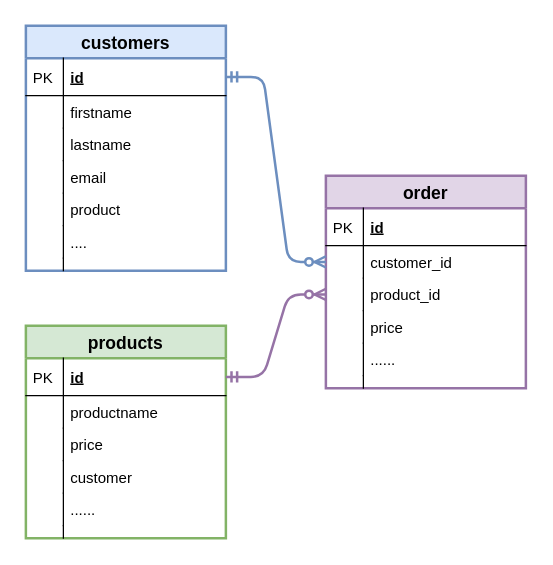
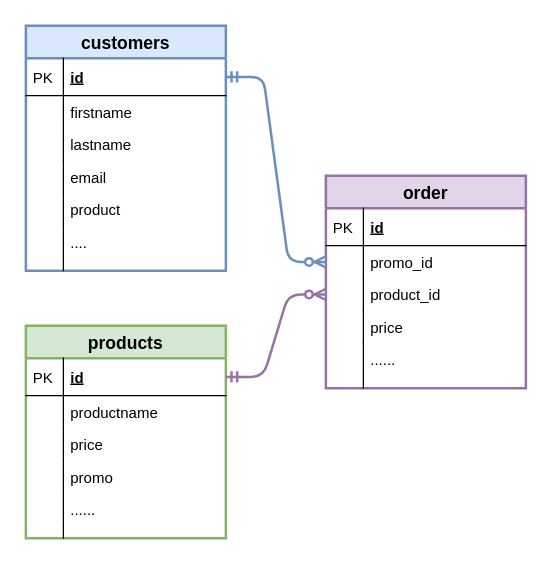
  <mxCell id="0" />
  <mxCell id="1" parent="0" />
  <mxCell id="2" value="customers" style="swimlane;fontStyle=1;childLayout=stackLayout;horizontal=1;startSize=26;fillColor=#dae8fc;horizontalStack=0;resizeParent=1;resizeParentMax=0;resizeLast=0;collapsible=1;marginBottom=0;swimlaneFillColor=#ffffff;align=center;fontSize=14;strokeWidth=2;strokeColor=#6c8ebf;" vertex="1" parent="1"><mxGeometry x="20" y="20" width="160" height="196" as="geometry" /></mxCell>
  <mxCell id="3" value="id" style="shape=partialRectangle;top=0;left=0;right=0;bottom=1;align=left;verticalAlign=middle;fillColor=none;spacingLeft=34;spacingRight=4;overflow=hidden;rotatable=0;points=[[0,0.5],[1,0.5]];portConstraint=eastwest;dropTarget=0;fontStyle=5;fontSize=12;" vertex="1" parent="2"><mxGeometry y="26" width="160" height="30" as="geometry" /></mxCell>
  <mxCell id="4" value="PK" style="shape=partialRectangle;top=0;left=0;bottom=0;fillColor=none;align=left;verticalAlign=middle;spacingLeft=4;spacingRight=4;overflow=hidden;rotatable=0;points=[];portConstraint=eastwest;part=1;fontSize=12;" vertex="1" connectable="0" parent="3"><mxGeometry width="30" height="30" as="geometry" /></mxCell>
  <mxCell id="5" value="firstname" style="shape=partialRectangle;top=0;left=0;right=0;bottom=0;align=left;verticalAlign=top;fillColor=none;spacingLeft=34;spacingRight=4;overflow=hidden;rotatable=0;points=[[0,0.5],[1,0.5]];portConstraint=eastwest;dropTarget=0;fontSize=12;" vertex="1" parent="2"><mxGeometry y="56" width="160" height="26" as="geometry" /></mxCell>
  <mxCell id="6" value="" style="shape=partialRectangle;top=0;left=0;bottom=0;fillColor=none;align=left;verticalAlign=top;spacingLeft=4;spacingRight=4;overflow=hidden;rotatable=0;points=[];portConstraint=eastwest;part=1;fontSize=12;" vertex="1" connectable="0" parent="5"><mxGeometry width="30" height="26" as="geometry" /></mxCell>
  <mxCell id="7" value="lastname" style="shape=partialRectangle;top=0;left=0;right=0;bottom=0;align=left;verticalAlign=top;fillColor=none;spacingLeft=34;spacingRight=4;overflow=hidden;rotatable=0;points=[[0,0.5],[1,0.5]];portConstraint=eastwest;dropTarget=0;fontSize=12;" vertex="1" parent="2"><mxGeometry y="82" width="160" height="26" as="geometry" /></mxCell>
  <mxCell id="8" value="" style="shape=partialRectangle;top=0;left=0;bottom=0;fillColor=none;align=left;verticalAlign=top;spacingLeft=4;spacingRight=4;overflow=hidden;rotatable=0;points=[];portConstraint=eastwest;part=1;fontSize=12;" vertex="1" connectable="0" parent="7"><mxGeometry width="30" height="26" as="geometry" /></mxCell>
  <mxCell id="9" value="email" style="shape=partialRectangle;top=0;left=0;right=0;bottom=0;align=left;verticalAlign=top;fillColor=none;spacingLeft=34;spacingRight=4;overflow=hidden;rotatable=0;points=[[0,0.5],[1,0.5]];portConstraint=eastwest;dropTarget=0;fontSize=12;" vertex="1" parent="2"><mxGeometry y="108" width="160" height="26" as="geometry" /></mxCell>
  <mxCell id="10" value="" style="shape=partialRectangle;top=0;left=0;bottom=0;fillColor=none;align=left;verticalAlign=top;spacingLeft=4;spacingRight=4;overflow=hidden;rotatable=0;points=[];portConstraint=eastwest;part=1;fontSize=12;" vertex="1" connectable="0" parent="9"><mxGeometry width="30" height="26" as="geometry" /></mxCell>
  <mxCell id="11" value="product" style="shape=partialRectangle;top=0;left=0;right=0;bottom=0;align=left;verticalAlign=top;fillColor=none;spacingLeft=34;spacingRight=4;overflow=hidden;rotatable=0;points=[[0,0.5],[1,0.5]];portConstraint=eastwest;dropTarget=0;fontSize=12;" vertex="1" parent="2"><mxGeometry y="134" width="160" height="26" as="geometry" /></mxCell>
  <mxCell id="12" value="" style="shape=partialRectangle;top=0;left=0;bottom=0;fillColor=none;align=left;verticalAlign=top;spacingLeft=4;spacingRight=4;overflow=hidden;rotatable=0;points=[];portConstraint=eastwest;part=1;fontSize=12;" vertex="1" connectable="0" parent="11"><mxGeometry width="30" height="26" as="geometry" /></mxCell>
  <mxCell id="13" value="...." style="shape=partialRectangle;top=0;left=0;right=0;bottom=0;align=left;verticalAlign=top;fillColor=none;spacingLeft=34;spacingRight=4;overflow=hidden;rotatable=0;points=[[0,0.5],[1,0.5]];portConstraint=eastwest;dropTarget=0;fontSize=12;" vertex="1" parent="2"><mxGeometry y="160" width="160" height="26" as="geometry" /></mxCell>
  <mxCell id="14" value="" style="shape=partialRectangle;top=0;left=0;bottom=0;fillColor=none;align=left;verticalAlign=top;spacingLeft=4;spacingRight=4;overflow=hidden;rotatable=0;points=[];portConstraint=eastwest;part=1;fontSize=12;" vertex="1" connectable="0" parent="13"><mxGeometry width="30" height="26" as="geometry" /></mxCell>
  <mxCell id="15" value="" style="shape=partialRectangle;top=0;left=0;right=0;bottom=0;align=left;verticalAlign=top;fillColor=none;spacingLeft=34;spacingRight=4;overflow=hidden;rotatable=0;points=[[0,0.5],[1,0.5]];portConstraint=eastwest;dropTarget=0;fontSize=12;" vertex="1" parent="2"><mxGeometry y="186" width="160" height="10" as="geometry" /></mxCell>
  <mxCell id="16" value="" style="shape=partialRectangle;top=0;left=0;bottom=0;fillColor=none;align=left;verticalAlign=top;spacingLeft=4;spacingRight=4;overflow=hidden;rotatable=0;points=[];portConstraint=eastwest;part=1;fontSize=12;" vertex="1" connectable="0" parent="15"><mxGeometry width="30" height="10" as="geometry" /></mxCell>
  <mxCell id="17" value="products" style="swimlane;fontStyle=1;childLayout=stackLayout;horizontal=1;startSize=26;fillColor=#d5e8d4;horizontalStack=0;resizeParent=1;resizeParentMax=0;resizeLast=0;collapsible=1;marginBottom=0;swimlaneFillColor=#ffffff;align=center;fontSize=14;strokeWidth=2;strokeColor=#82b366;" vertex="1" parent="1"><mxGeometry x="20" y="260" width="160" height="170" as="geometry" /></mxCell>
  <mxCell id="18" value="id" style="shape=partialRectangle;top=0;left=0;right=0;bottom=1;align=left;verticalAlign=middle;fillColor=none;spacingLeft=34;spacingRight=4;overflow=hidden;rotatable=0;points=[[0,0.5],[1,0.5]];portConstraint=eastwest;dropTarget=0;fontStyle=5;fontSize=12;" vertex="1" parent="17"><mxGeometry y="26" width="160" height="30" as="geometry" /></mxCell>
  <mxCell id="19" value="PK" style="shape=partialRectangle;top=0;left=0;bottom=0;fillColor=none;align=left;verticalAlign=middle;spacingLeft=4;spacingRight=4;overflow=hidden;rotatable=0;points=[];portConstraint=eastwest;part=1;fontSize=12;" vertex="1" connectable="0" parent="18"><mxGeometry width="30" height="30" as="geometry" /></mxCell>
  <mxCell id="20" value="productname" style="shape=partialRectangle;top=0;left=0;right=0;bottom=0;align=left;verticalAlign=top;fillColor=none;spacingLeft=34;spacingRight=4;overflow=hidden;rotatable=0;points=[[0,0.5],[1,0.5]];portConstraint=eastwest;dropTarget=0;fontSize=12;" vertex="1" parent="17"><mxGeometry y="56" width="160" height="26" as="geometry" /></mxCell>
  <mxCell id="21" value="" style="shape=partialRectangle;top=0;left=0;bottom=0;fillColor=none;align=left;verticalAlign=top;spacingLeft=4;spacingRight=4;overflow=hidden;rotatable=0;points=[];portConstraint=eastwest;part=1;fontSize=12;" vertex="1" connectable="0" parent="20"><mxGeometry width="30" height="26" as="geometry" /></mxCell>
  <mxCell id="22" value="price" style="shape=partialRectangle;top=0;left=0;right=0;bottom=0;align=left;verticalAlign=top;fillColor=none;spacingLeft=34;spacingRight=4;overflow=hidden;rotatable=0;points=[[0,0.5],[1,0.5]];portConstraint=eastwest;dropTarget=0;fontSize=12;" vertex="1" parent="17"><mxGeometry y="82" width="160" height="26" as="geometry" /></mxCell>
  <mxCell id="23" value="" style="shape=partialRectangle;top=0;left=0;bottom=0;fillColor=none;align=left;verticalAlign=top;spacingLeft=4;spacingRight=4;overflow=hidden;rotatable=0;points=[];portConstraint=eastwest;part=1;fontSize=12;" vertex="1" connectable="0" parent="22"><mxGeometry width="30" height="26" as="geometry" /></mxCell>
- <mxCell id="24" value="customer" style="shape=partialRectangle;top=0;left=0;right=0;bottom=0;align=left;verticalAlign=top;fillColor=none;spacingLeft=34;spacingRight=4;overflow=hidden;rotatable=0;points=[[0,0.5],[1,0.5]];portConstraint=eastwest;dropTarget=0;fontSize=12;" vertex="1" parent="17"><mxGeometry y="108" width="160" height="26" as="geometry" /></mxCell>
+ <mxCell id="24" value="promo" style="shape=partialRectangle;top=0;left=0;right=0;bottom=0;align=left;verticalAlign=top;fillColor=none;spacingLeft=34;spacingRight=4;overflow=hidden;rotatable=0;points=[[0,0.5],[1,0.5]];portConstraint=eastwest;dropTarget=0;fontSize=12;" vertex="1" parent="17"><mxGeometry y="108" width="160" height="26" as="geometry" /></mxCell>
  <mxCell id="25" value="" style="shape=partialRectangle;top=0;left=0;bottom=0;fillColor=none;align=left;verticalAlign=top;spacingLeft=4;spacingRight=4;overflow=hidden;rotatable=0;points=[];portConstraint=eastwest;part=1;fontSize=12;" vertex="1" connectable="0" parent="24"><mxGeometry width="30" height="26" as="geometry" /></mxCell>
  <mxCell id="26" value="......" style="shape=partialRectangle;top=0;left=0;right=0;bottom=0;align=left;verticalAlign=top;fillColor=none;spacingLeft=34;spacingRight=4;overflow=hidden;rotatable=0;points=[[0,0.5],[1,0.5]];portConstraint=eastwest;dropTarget=0;fontSize=12;" vertex="1" parent="17"><mxGeometry y="134" width="160" height="26" as="geometry" /></mxCell>
  <mxCell id="27" value="" style="shape=partialRectangle;top=0;left=0;bottom=0;fillColor=none;align=left;verticalAlign=top;spacingLeft=4;spacingRight=4;overflow=hidden;rotatable=0;points=[];portConstraint=eastwest;part=1;fontSize=12;" vertex="1" connectable="0" parent="26"><mxGeometry width="30" height="26" as="geometry" /></mxCell>
  <mxCell id="28" value="" style="shape=partialRectangle;top=0;left=0;right=0;bottom=0;align=left;verticalAlign=top;fillColor=none;spacingLeft=34;spacingRight=4;overflow=hidden;rotatable=0;points=[[0,0.5],[1,0.5]];portConstraint=eastwest;dropTarget=0;fontSize=12;" vertex="1" parent="17"><mxGeometry y="160" width="160" height="10" as="geometry" /></mxCell>
  <mxCell id="29" value="" style="shape=partialRectangle;top=0;left=0;bottom=0;fillColor=none;align=left;verticalAlign=top;spacingLeft=4;spacingRight=4;overflow=hidden;rotatable=0;points=[];portConstraint=eastwest;part=1;fontSize=12;" vertex="1" connectable="0" parent="28"><mxGeometry width="30" height="10" as="geometry" /></mxCell>
  <mxCell id="30" value="order" style="swimlane;fontStyle=1;childLayout=stackLayout;horizontal=1;startSize=26;fillColor=#e1d5e7;horizontalStack=0;resizeParent=1;resizeParentMax=0;resizeLast=0;collapsible=1;marginBottom=0;swimlaneFillColor=#ffffff;align=center;fontSize=14;strokeWidth=2;strokeColor=#9673a6;" vertex="1" parent="1"><mxGeometry x="260" y="140" width="160" height="170" as="geometry" /></mxCell>
  <mxCell id="31" value="id" style="shape=partialRectangle;top=0;left=0;right=0;bottom=1;align=left;verticalAlign=middle;fillColor=none;spacingLeft=34;spacingRight=4;overflow=hidden;rotatable=0;points=[[0,0.5],[1,0.5]];portConstraint=eastwest;dropTarget=0;fontStyle=5;fontSize=12;" vertex="1" parent="30"><mxGeometry y="26" width="160" height="30" as="geometry" /></mxCell>
  <mxCell id="32" value="PK" style="shape=partialRectangle;top=0;left=0;bottom=0;fillColor=none;align=left;verticalAlign=middle;spacingLeft=4;spacingRight=4;overflow=hidden;rotatable=0;points=[];portConstraint=eastwest;part=1;fontSize=12;" vertex="1" connectable="0" parent="31"><mxGeometry width="30" height="30" as="geometry" /></mxCell>
- <mxCell id="33" value="customer_id" style="shape=partialRectangle;top=0;left=0;right=0;bottom=0;align=left;verticalAlign=top;fillColor=none;spacingLeft=34;spacingRight=4;overflow=hidden;rotatable=0;points=[[0,0.5],[1,0.5]];portConstraint=eastwest;dropTarget=0;fontSize=12;" vertex="1" parent="30"><mxGeometry y="56" width="160" height="26" as="geometry" /></mxCell>
+ <mxCell id="33" value="promo_id" style="shape=partialRectangle;top=0;left=0;right=0;bottom=0;align=left;verticalAlign=top;fillColor=none;spacingLeft=34;spacingRight=4;overflow=hidden;rotatable=0;points=[[0,0.5],[1,0.5]];portConstraint=eastwest;dropTarget=0;fontSize=12;" vertex="1" parent="30"><mxGeometry y="56" width="160" height="26" as="geometry" /></mxCell>
  <mxCell id="34" value="" style="shape=partialRectangle;top=0;left=0;bottom=0;fillColor=none;align=left;verticalAlign=top;spacingLeft=4;spacingRight=4;overflow=hidden;rotatable=0;points=[];portConstraint=eastwest;part=1;fontSize=12;" vertex="1" connectable="0" parent="33"><mxGeometry width="30" height="26" as="geometry" /></mxCell>
  <mxCell id="35" value="product_id" style="shape=partialRectangle;top=0;left=0;right=0;bottom=0;align=left;verticalAlign=top;fillColor=none;spacingLeft=34;spacingRight=4;overflow=hidden;rotatable=0;points=[[0,0.5],[1,0.5]];portConstraint=eastwest;dropTarget=0;fontSize=12;" vertex="1" parent="30"><mxGeometry y="82" width="160" height="26" as="geometry" /></mxCell>
  <mxCell id="36" value="" style="shape=partialRectangle;top=0;left=0;bottom=0;fillColor=none;align=left;verticalAlign=top;spacingLeft=4;spacingRight=4;overflow=hidden;rotatable=0;points=[];portConstraint=eastwest;part=1;fontSize=12;" vertex="1" connectable="0" parent="35"><mxGeometry width="30" height="26" as="geometry" /></mxCell>
  <mxCell id="37" value="price" style="shape=partialRectangle;top=0;left=0;right=0;bottom=0;align=left;verticalAlign=top;fillColor=none;spacingLeft=34;spacingRight=4;overflow=hidden;rotatable=0;points=[[0,0.5],[1,0.5]];portConstraint=eastwest;dropTarget=0;fontSize=12;" vertex="1" parent="30"><mxGeometry y="108" width="160" height="26" as="geometry" /></mxCell>
  <mxCell id="38" value="" style="shape=partialRectangle;top=0;left=0;bottom=0;fillColor=none;align=left;verticalAlign=top;spacingLeft=4;spacingRight=4;overflow=hidden;rotatable=0;points=[];portConstraint=eastwest;part=1;fontSize=12;" vertex="1" connectable="0" parent="37"><mxGeometry width="30" height="26" as="geometry" /></mxCell>
  <mxCell id="39" value="......" style="shape=partialRectangle;top=0;left=0;right=0;bottom=0;align=left;verticalAlign=top;fillColor=none;spacingLeft=34;spacingRight=4;overflow=hidden;rotatable=0;points=[[0,0.5],[1,0.5]];portConstraint=eastwest;dropTarget=0;fontSize=12;" vertex="1" parent="30"><mxGeometry y="134" width="160" height="26" as="geometry" /></mxCell>
  <mxCell id="40" value="" style="shape=partialRectangle;top=0;left=0;bottom=0;fillColor=none;align=left;verticalAlign=top;spacingLeft=4;spacingRight=4;overflow=hidden;rotatable=0;points=[];portConstraint=eastwest;part=1;fontSize=12;" vertex="1" connectable="0" parent="39"><mxGeometry width="30" height="26" as="geometry" /></mxCell>
  <mxCell id="41" value="" style="shape=partialRectangle;top=0;left=0;right=0;bottom=0;align=left;verticalAlign=top;fillColor=none;spacingLeft=34;spacingRight=4;overflow=hidden;rotatable=0;points=[[0,0.5],[1,0.5]];portConstraint=eastwest;dropTarget=0;fontSize=12;" vertex="1" parent="30"><mxGeometry y="160" width="160" height="10" as="geometry" /></mxCell>
  <mxCell id="42" value="" style="shape=partialRectangle;top=0;left=0;bottom=0;fillColor=none;align=left;verticalAlign=top;spacingLeft=4;spacingRight=4;overflow=hidden;rotatable=0;points=[];portConstraint=eastwest;part=1;fontSize=12;" vertex="1" connectable="0" parent="41"><mxGeometry width="30" height="10" as="geometry" /></mxCell>
  <mxCell id="43" value="" style="edgeStyle=entityRelationEdgeStyle;fontSize=12;html=1;endArrow=ERzeroToMany;startArrow=ERmandOne;entryX=0;entryY=0.5;entryDx=0;entryDy=0;exitX=1;exitY=0.5;exitDx=0;exitDy=0;strokeWidth=2;fillColor=#dae8fc;strokeColor=#6c8ebf;endFill=1;" edge="1" parent="1" source="3" target="33"><mxGeometry width="100" height="100" relative="1" as="geometry"><mxPoint x="20" y="550" as="sourcePoint" /><mxPoint x="120" y="450" as="targetPoint" /></mxGeometry></mxCell>
  <mxCell id="44" value="" style="edgeStyle=entityRelationEdgeStyle;fontSize=12;html=1;endArrow=ERzeroToMany;startArrow=ERmandOne;entryX=0;entryY=0.5;entryDx=0;entryDy=0;exitX=1;exitY=0.5;exitDx=0;exitDy=0;strokeWidth=2;fillColor=#e1d5e7;strokeColor=#9673a6;endFill=1;" edge="1" parent="1" source="18" target="35"><mxGeometry width="100" height="100" relative="1" as="geometry"><mxPoint x="190" y="71" as="sourcePoint" /><mxPoint x="270" y="219" as="targetPoint" /></mxGeometry></mxCell>
